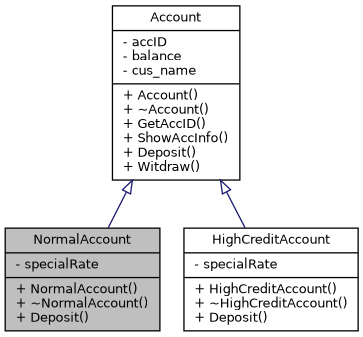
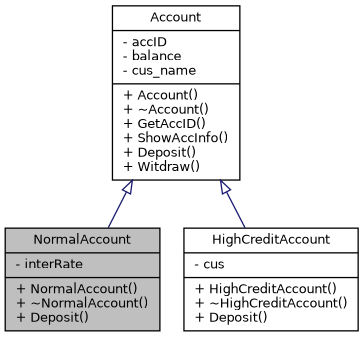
  digraph {
    node [color=black fillcolor=white fontname=Helvetica fontsize=10 shape=record style=filled]
    edge [arrowtail=onormal color=midnightblue dir=back fontname=Helvetica fontsize=10 labelfontname=Helvetica labelfontsize=10 style=solid]
-   n1 [fillcolor=grey75 fontcolor=black height=0.2 label="{NormalAccount\n|- specialRate\l|+ NormalAccount()\l+ ~NormalAccount()\l+ Deposit()\l}" width=0.4]
-   n2 [height=0.2 label="{HighCreditAccount\n|- specialRate\l|+ HighCreditAccount()\l+ ~HighCreditAccount()\l+ Deposit()\l}" width=0.4]
+   n1 [fillcolor=grey75 fontcolor=black height=0.2 label="{NormalAccount\n|- interRate\l|+ NormalAccount()\l+ ~NormalAccount()\l+ Deposit()\l}" width=0.4]
+   n2 [height=0.2 label="{HighCreditAccount\n|- cus\l|+ HighCreditAccount()\l+ ~HighCreditAccount()\l+ Deposit()\l}" width=0.4]
    n3 [height=0.2 label="{Account\n|- accID\l- balance\l- cus_name\l|+ Account()\l+ ~Account()\l+ GetAccID()\l+ ShowAccInfo()\l+ Deposit()\l+ Witdraw()\l}" width=0.4]
    n3 -> n1
    n3 -> n2
  }
